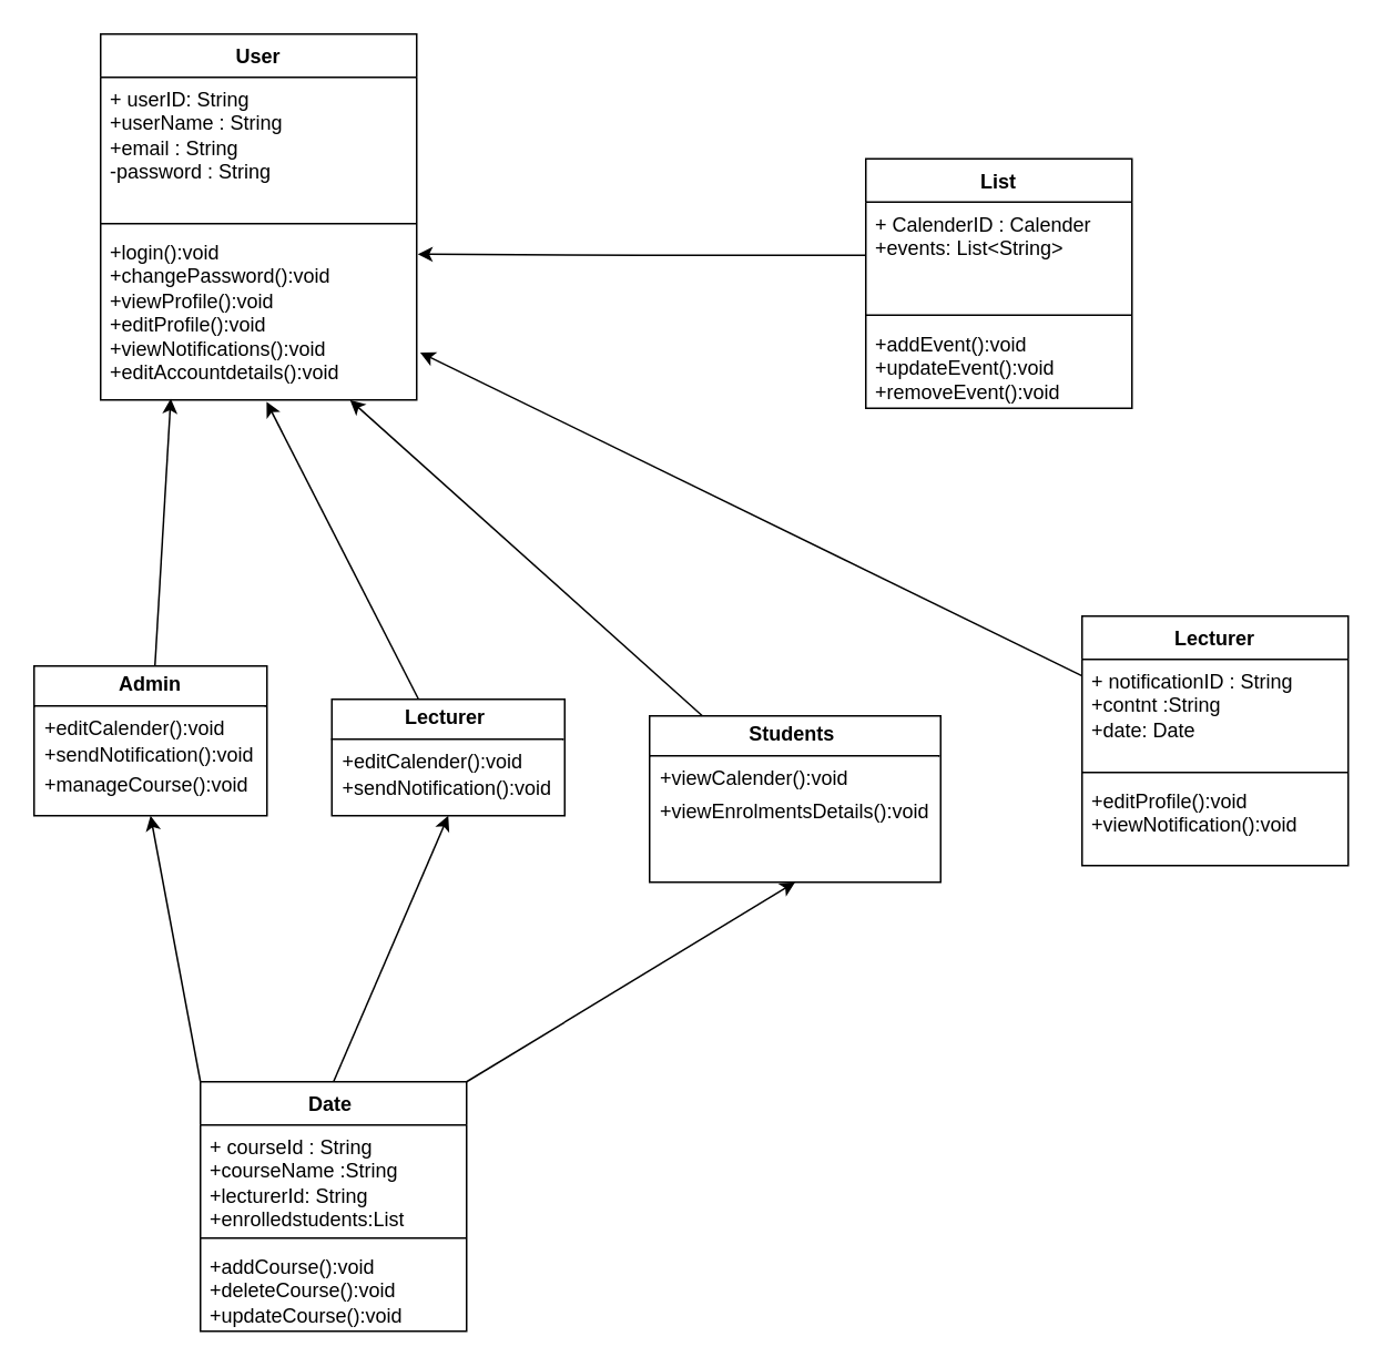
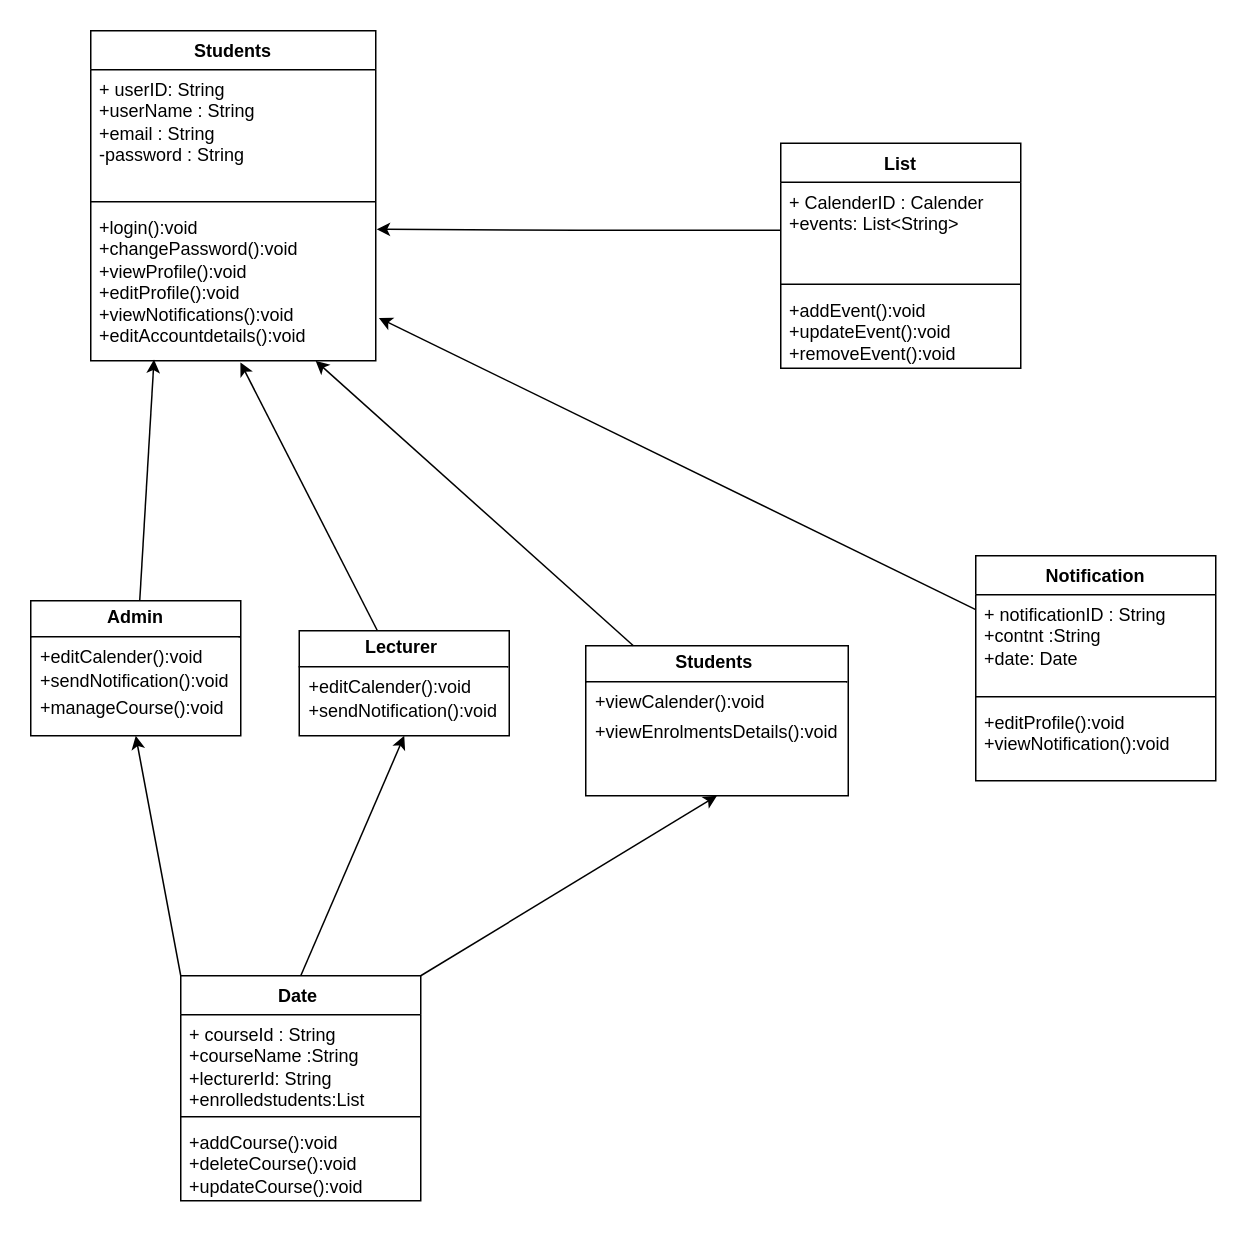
  <mxCell id="0" />
  <mxCell id="1" parent="0" />
- <mxCell id="2" value="User" style="swimlane;fontStyle=1;align=center;verticalAlign=top;childLayout=stackLayout;horizontal=1;startSize=26;horizontalStack=0;resizeParent=1;resizeParentMax=0;resizeLast=0;collapsible=1;marginBottom=0;whiteSpace=wrap;html=1;" parent="1" vertex="1"><mxGeometry x="60" y="20" width="190" height="220" as="geometry" /></mxCell>
+ <mxCell id="2" value="Students" style="swimlane;fontStyle=1;align=center;verticalAlign=top;childLayout=stackLayout;horizontal=1;startSize=26;horizontalStack=0;resizeParent=1;resizeParentMax=0;resizeLast=0;collapsible=1;marginBottom=0;whiteSpace=wrap;html=1;" parent="1" vertex="1"><mxGeometry x="60" y="20" width="190" height="220" as="geometry" /></mxCell>
  <mxCell id="3" value="+ userID: String&lt;div&gt;+userName : String&lt;/div&gt;&lt;div&gt;+email : String&lt;/div&gt;&lt;div&gt;-password : String&lt;/div&gt;&lt;div&gt;&lt;br&gt;&lt;/div&gt;" style="text;strokeColor=none;fillColor=none;align=left;verticalAlign=top;spacingLeft=4;spacingRight=4;overflow=hidden;rotatable=0;points=[[0,0.5],[1,0.5]];portConstraint=eastwest;whiteSpace=wrap;html=1;" parent="2" vertex="1"><mxGeometry y="26" width="190" height="84" as="geometry" /></mxCell>
  <mxCell id="4" value="" style="line;strokeWidth=1;fillColor=none;align=left;verticalAlign=middle;spacingTop=-1;spacingLeft=3;spacingRight=3;rotatable=0;labelPosition=right;points=[];portConstraint=eastwest;strokeColor=inherit;" parent="2" vertex="1"><mxGeometry y="110" width="190" height="8" as="geometry" /></mxCell>
  <mxCell id="5" value="+login():void&lt;div&gt;+changePassword():void&lt;/div&gt;&lt;div&gt;+viewProfile():void&lt;/div&gt;&lt;div&gt;+editProfile():void&lt;/div&gt;&lt;div&gt;+viewNotifications():void&lt;/div&gt;&lt;div&gt;+editAccountdetails():void&lt;/div&gt;&lt;div&gt;&amp;nbsp;&lt;/div&gt;&lt;div&gt;&lt;br&gt;&lt;/div&gt;&lt;div&gt;&lt;br&gt;&lt;/div&gt;" style="text;strokeColor=none;fillColor=none;align=left;verticalAlign=top;spacingLeft=4;spacingRight=4;overflow=hidden;rotatable=0;points=[[0,0.5],[1,0.5]];portConstraint=eastwest;whiteSpace=wrap;html=1;" parent="2" vertex="1"><mxGeometry y="118" width="190" height="102" as="geometry" /></mxCell>
  <mxCell id="6" style="rounded=0;orthogonalLoop=1;jettySize=auto;html=1;exitX=0.5;exitY=0;exitDx=0;exitDy=0;entryX=0.5;entryY=1;entryDx=0;entryDy=0;" parent="1" source="9" target="14" edge="1"><mxGeometry relative="1" as="geometry" /></mxCell>
  <mxCell id="7" style="rounded=0;orthogonalLoop=1;jettySize=auto;html=1;exitX=0;exitY=0;exitDx=0;exitDy=0;entryX=0.5;entryY=1;entryDx=0;entryDy=0;" parent="1" source="9" target="13" edge="1"><mxGeometry relative="1" as="geometry" /></mxCell>
  <mxCell id="8" style="rounded=0;orthogonalLoop=1;jettySize=auto;html=1;exitX=1;exitY=0;exitDx=0;exitDy=0;entryX=0.5;entryY=1;entryDx=0;entryDy=0;" parent="1" source="9" target="15" edge="1"><mxGeometry relative="1" as="geometry" /></mxCell>
  <mxCell id="9" value="Date&amp;nbsp;" style="swimlane;fontStyle=1;align=center;verticalAlign=top;childLayout=stackLayout;horizontal=1;startSize=26;horizontalStack=0;resizeParent=1;resizeParentMax=0;resizeLast=0;collapsible=1;marginBottom=0;whiteSpace=wrap;html=1;" parent="1" vertex="1"><mxGeometry x="120" y="650" width="160" height="150" as="geometry" /></mxCell>
  <mxCell id="10" value="+ courseId : String&lt;div&gt;+courseName :String&lt;/div&gt;&lt;div&gt;+lecturerId: String&lt;/div&gt;&lt;div&gt;+enrolledstudents:List&lt;/div&gt;&lt;div&gt;&lt;br&gt;&lt;/div&gt;" style="text;strokeColor=none;fillColor=none;align=left;verticalAlign=top;spacingLeft=4;spacingRight=4;overflow=hidden;rotatable=0;points=[[0,0.5],[1,0.5]];portConstraint=eastwest;whiteSpace=wrap;html=1;" parent="9" vertex="1"><mxGeometry y="26" width="160" height="64" as="geometry" /></mxCell>
  <mxCell id="11" value="" style="line;strokeWidth=1;fillColor=none;align=left;verticalAlign=middle;spacingTop=-1;spacingLeft=3;spacingRight=3;rotatable=0;labelPosition=right;points=[];portConstraint=eastwest;strokeColor=inherit;" parent="9" vertex="1"><mxGeometry y="90" width="160" height="8" as="geometry" /></mxCell>
  <mxCell id="12" value="+addCourse():void&amp;nbsp;&lt;div&gt;+deleteCourse():void&amp;nbsp;&lt;/div&gt;&lt;div&gt;+updateCourse():void&amp;nbsp;&lt;/div&gt;" style="text;strokeColor=none;fillColor=none;align=left;verticalAlign=top;spacingLeft=4;spacingRight=4;overflow=hidden;rotatable=0;points=[[0,0.5],[1,0.5]];portConstraint=eastwest;whiteSpace=wrap;html=1;" parent="9" vertex="1"><mxGeometry y="98" width="160" height="52" as="geometry" /></mxCell>
  <mxCell id="13" value="&lt;p style=&quot;margin:0px;margin-top:4px;text-align:center;&quot;&gt;&lt;b&gt;Admin&lt;/b&gt;&lt;/p&gt;&lt;hr size=&quot;1&quot; style=&quot;border-style:solid;&quot;&gt;&lt;div style=&quot;height:2px;&quot;&gt;&amp;nbsp; +editCalender():void&lt;/div&gt;&lt;div style=&quot;height:2px;&quot;&gt;&lt;br&gt;&lt;/div&gt;&lt;div style=&quot;height:2px;&quot;&gt;&lt;br&gt;&lt;/div&gt;&lt;div style=&quot;height:2px;&quot;&gt;&lt;br&gt;&lt;/div&gt;&lt;div style=&quot;height:2px;&quot;&gt;&lt;br&gt;&lt;/div&gt;&lt;div style=&quot;height:2px;&quot;&gt;&lt;br&gt;&lt;/div&gt;&lt;div style=&quot;height:2px;&quot;&gt;&lt;br&gt;&lt;/div&gt;&lt;div style=&quot;height:2px;&quot;&gt;&lt;br&gt;&lt;/div&gt;&lt;div style=&quot;height:2px;&quot;&gt;&amp;nbsp; +sendNotification():void&lt;/div&gt;&lt;div style=&quot;height:2px;&quot;&gt;&amp;nbsp;&lt;/div&gt;&lt;div style=&quot;height:2px;&quot;&gt;&lt;br&gt;&lt;/div&gt;&lt;div style=&quot;height:2px;&quot;&gt;&lt;br&gt;&lt;/div&gt;&lt;div style=&quot;height:2px;&quot;&gt;&lt;br&gt;&lt;/div&gt;&lt;div style=&quot;height:2px;&quot;&gt;&lt;br&gt;&lt;/div&gt;&lt;div style=&quot;height:2px;&quot;&gt;&lt;br&gt;&lt;/div&gt;&lt;div style=&quot;height:2px;&quot;&gt;&amp;nbsp;&amp;nbsp;&lt;/div&gt;&lt;div style=&quot;height:2px;&quot;&gt;&amp;nbsp; &amp;nbsp;&lt;/div&gt;&lt;div style=&quot;height:2px;&quot;&gt;&amp;nbsp; +manageCourse():void&amp;nbsp;&lt;/div&gt;&lt;div style=&quot;height:2px;&quot;&gt;&lt;br&gt;&lt;/div&gt;&lt;div style=&quot;height:2px;&quot;&gt;&lt;br&gt;&lt;/div&gt;&lt;div style=&quot;height:2px;&quot;&gt;&lt;br&gt;&lt;/div&gt;&lt;div style=&quot;height:2px;&quot;&gt;&lt;br&gt;&lt;/div&gt;&lt;div style=&quot;height:2px;&quot;&gt;&lt;br&gt;&lt;/div&gt;&lt;div style=&quot;height:2px;&quot;&gt;&amp;nbsp;&amp;nbsp;&lt;/div&gt;&lt;div style=&quot;height:2px;&quot;&gt;&amp;nbsp;&amp;nbsp;&lt;/div&gt;&lt;div style=&quot;height:2px;&quot;&gt;&amp;nbsp;&lt;/div&gt;" style="verticalAlign=top;align=left;overflow=fill;html=1;whiteSpace=wrap;" parent="1" vertex="1"><mxGeometry x="20" y="400" width="140" height="90" as="geometry" /></mxCell>
  <mxCell id="14" value="&lt;p style=&quot;margin:0px;margin-top:4px;text-align:center;&quot;&gt;&lt;b&gt;Lecturer&amp;nbsp;&lt;/b&gt;&lt;/p&gt;&lt;hr size=&quot;1&quot; style=&quot;border-style:solid;&quot;&gt;&lt;div style=&quot;height:2px;&quot;&gt;&amp;nbsp; +editCalender():void&lt;/div&gt;&lt;div style=&quot;height:2px;&quot;&gt;&lt;br&gt;&lt;/div&gt;&lt;div style=&quot;height:2px;&quot;&gt;&lt;br&gt;&lt;/div&gt;&lt;div style=&quot;height:2px;&quot;&gt;&lt;br&gt;&lt;/div&gt;&lt;div style=&quot;height:2px;&quot;&gt;&lt;br&gt;&lt;/div&gt;&lt;div style=&quot;height:2px;&quot;&gt;&lt;br&gt;&lt;/div&gt;&lt;div style=&quot;height:2px;&quot;&gt;&lt;br&gt;&lt;/div&gt;&lt;div style=&quot;height:2px;&quot;&gt;&lt;br&gt;&lt;/div&gt;&lt;div style=&quot;height:2px;&quot;&gt;&amp;nbsp; +sendNotification():void&lt;/div&gt;&lt;div style=&quot;height:2px;&quot;&gt;&amp;nbsp;&lt;/div&gt;&lt;div style=&quot;height:2px;&quot;&gt;&lt;br&gt;&lt;/div&gt;&lt;div style=&quot;height:2px;&quot;&gt;&lt;br&gt;&lt;/div&gt;&lt;div style=&quot;height:2px;&quot;&gt;&lt;br&gt;&lt;/div&gt;&lt;div style=&quot;height:2px;&quot;&gt;&lt;br&gt;&lt;/div&gt;&lt;div style=&quot;height:2px;&quot;&gt;&lt;br&gt;&lt;/div&gt;&lt;div style=&quot;height:2px;&quot;&gt;&amp;nbsp;&amp;nbsp;&lt;/div&gt;&lt;div style=&quot;height:2px;&quot;&gt;&amp;nbsp; &amp;nbsp;&lt;/div&gt;&lt;div style=&quot;height:2px;&quot;&gt;&amp;nbsp;&lt;/div&gt;&lt;div style=&quot;height:2px;&quot;&gt;&lt;br&gt;&lt;/div&gt;&lt;div style=&quot;height:2px;&quot;&gt;&lt;br&gt;&lt;/div&gt;&lt;div style=&quot;height:2px;&quot;&gt;&lt;br&gt;&lt;/div&gt;&lt;div style=&quot;height:2px;&quot;&gt;&lt;br&gt;&lt;/div&gt;&lt;div style=&quot;height:2px;&quot;&gt;&lt;br&gt;&lt;/div&gt;&lt;div style=&quot;height:2px;&quot;&gt;&amp;nbsp;&amp;nbsp;&lt;/div&gt;&lt;div style=&quot;height:2px;&quot;&gt;&amp;nbsp;&amp;nbsp;&lt;/div&gt;&lt;div style=&quot;height:2px;&quot;&gt;&amp;nbsp;&lt;/div&gt;" style="verticalAlign=top;align=left;overflow=fill;html=1;whiteSpace=wrap;" parent="1" vertex="1"><mxGeometry x="199" y="420" width="140" height="70" as="geometry" /></mxCell>
  <mxCell id="15" value="&lt;p style=&quot;margin:0px;margin-top:4px;text-align:center;&quot;&gt;&lt;b&gt;Students&amp;nbsp;&lt;/b&gt;&lt;/p&gt;&lt;hr size=&quot;1&quot; style=&quot;border-style:solid;&quot;&gt;&lt;div style=&quot;height:2px;&quot;&gt;&lt;span style=&quot;background-color: initial;&quot;&gt;&amp;nbsp; +viewCalender():void&lt;/span&gt;&lt;br&gt;&lt;/div&gt;&lt;div style=&quot;height:2px;&quot;&gt;&amp;nbsp;&lt;/div&gt;&lt;div style=&quot;height:2px;&quot;&gt;&lt;br&gt;&lt;/div&gt;&lt;div style=&quot;height:2px;&quot;&gt;&lt;br&gt;&lt;/div&gt;&lt;div style=&quot;height:2px;&quot;&gt;&lt;br&gt;&lt;/div&gt;&lt;div style=&quot;height:2px;&quot;&gt;&lt;br&gt;&lt;/div&gt;&lt;div style=&quot;height:2px;&quot;&gt;&lt;br&gt;&lt;/div&gt;&lt;div style=&quot;height:2px;&quot;&gt;&amp;nbsp;&amp;nbsp;&lt;/div&gt;&lt;div style=&quot;height:2px;&quot;&gt;&amp;nbsp; &amp;nbsp;&lt;/div&gt;&lt;div style=&quot;height:2px;&quot;&gt;&amp;nbsp;&lt;/div&gt;&lt;div style=&quot;height:2px;&quot;&gt;&amp;nbsp; +viewEnrolmentsDetails():void&lt;/div&gt;&lt;div style=&quot;height:2px;&quot;&gt;&lt;br&gt;&lt;/div&gt;&lt;div style=&quot;height:2px;&quot;&gt;&lt;br&gt;&lt;/div&gt;&lt;div style=&quot;height:2px;&quot;&gt;&lt;br&gt;&lt;/div&gt;&lt;div style=&quot;height:2px;&quot;&gt;&lt;br&gt;&lt;/div&gt;&lt;div style=&quot;height:2px;&quot;&gt;&amp;nbsp;&amp;nbsp;&lt;/div&gt;&lt;div style=&quot;height:2px;&quot;&gt;&amp;nbsp;&amp;nbsp;&lt;/div&gt;&lt;div style=&quot;height:2px;&quot;&gt;&amp;nbsp;&lt;/div&gt;" style="verticalAlign=top;align=left;overflow=fill;html=1;whiteSpace=wrap;" parent="1" vertex="1"><mxGeometry x="390" y="430" width="175" height="100" as="geometry" /></mxCell>
  <mxCell id="16" style="rounded=0;orthogonalLoop=1;jettySize=auto;html=1;entryX=0.222;entryY=0.992;entryDx=0;entryDy=0;entryPerimeter=0;" parent="1" source="13" target="5" edge="1"><mxGeometry relative="1" as="geometry" /></mxCell>
  <mxCell id="17" style="rounded=0;orthogonalLoop=1;jettySize=auto;html=1;entryX=0.525;entryY=1.011;entryDx=0;entryDy=0;entryPerimeter=0;" parent="1" source="14" target="5" edge="1"><mxGeometry relative="1" as="geometry" /></mxCell>
  <mxCell id="18" style="rounded=0;orthogonalLoop=1;jettySize=auto;html=1;entryX=0.789;entryY=1;entryDx=0;entryDy=0;entryPerimeter=0;" parent="1" source="15" target="5" edge="1"><mxGeometry relative="1" as="geometry" /></mxCell>
- <mxCell id="19" value="Lecturer" style="swimlane;fontStyle=1;align=center;verticalAlign=top;childLayout=stackLayout;horizontal=1;startSize=26;horizontalStack=0;resizeParent=1;resizeParentMax=0;resizeLast=0;collapsible=1;marginBottom=0;whiteSpace=wrap;html=1;" parent="1" vertex="1"><mxGeometry x="650" y="370" width="160" height="150" as="geometry" /></mxCell>
+ <mxCell id="19" value="Notification" style="swimlane;fontStyle=1;align=center;verticalAlign=top;childLayout=stackLayout;horizontal=1;startSize=26;horizontalStack=0;resizeParent=1;resizeParentMax=0;resizeLast=0;collapsible=1;marginBottom=0;whiteSpace=wrap;html=1;" parent="1" vertex="1"><mxGeometry x="650" y="370" width="160" height="150" as="geometry" /></mxCell>
  <mxCell id="20" value="+ notificationID : String&lt;div&gt;+contnt :String&lt;/div&gt;&lt;div&gt;+date: Date&lt;/div&gt;&lt;div&gt;&lt;br&gt;&lt;/div&gt;" style="text;strokeColor=none;fillColor=none;align=left;verticalAlign=top;spacingLeft=4;spacingRight=4;overflow=hidden;rotatable=0;points=[[0,0.5],[1,0.5]];portConstraint=eastwest;whiteSpace=wrap;html=1;" parent="19" vertex="1"><mxGeometry y="26" width="160" height="64" as="geometry" /></mxCell>
  <mxCell id="21" value="" style="line;strokeWidth=1;fillColor=none;align=left;verticalAlign=middle;spacingTop=-1;spacingLeft=3;spacingRight=3;rotatable=0;labelPosition=right;points=[];portConstraint=eastwest;strokeColor=inherit;" parent="19" vertex="1"><mxGeometry y="90" width="160" height="8" as="geometry" /></mxCell>
  <mxCell id="22" value="+editProfile():void&amp;nbsp;&lt;div&gt;+viewNotification():void&amp;nbsp;&lt;/div&gt;" style="text;strokeColor=none;fillColor=none;align=left;verticalAlign=top;spacingLeft=4;spacingRight=4;overflow=hidden;rotatable=0;points=[[0,0.5],[1,0.5]];portConstraint=eastwest;whiteSpace=wrap;html=1;" parent="19" vertex="1"><mxGeometry y="98" width="160" height="52" as="geometry" /></mxCell>
  <mxCell id="23" style="rounded=0;orthogonalLoop=1;jettySize=auto;html=1;entryX=1.011;entryY=0.72;entryDx=0;entryDy=0;entryPerimeter=0;" parent="1" source="19" target="5" edge="1"><mxGeometry relative="1" as="geometry" /></mxCell>
  <mxCell id="24" value="List" style="swimlane;fontStyle=1;align=center;verticalAlign=top;childLayout=stackLayout;horizontal=1;startSize=26;horizontalStack=0;resizeParent=1;resizeParentMax=0;resizeLast=0;collapsible=1;marginBottom=0;whiteSpace=wrap;html=1;" parent="1" vertex="1"><mxGeometry x="520" y="95" width="160" height="150" as="geometry" /></mxCell>
  <mxCell id="25" value="+ CalenderID : Calender&lt;div&gt;+events: List&amp;lt;String&amp;gt;&lt;/div&gt;&lt;div&gt;&lt;br&gt;&lt;/div&gt;" style="text;strokeColor=none;fillColor=none;align=left;verticalAlign=top;spacingLeft=4;spacingRight=4;overflow=hidden;rotatable=0;points=[[0,0.5],[1,0.5]];portConstraint=eastwest;whiteSpace=wrap;html=1;" parent="24" vertex="1"><mxGeometry y="26" width="160" height="64" as="geometry" /></mxCell>
  <mxCell id="26" value="" style="line;strokeWidth=1;fillColor=none;align=left;verticalAlign=middle;spacingTop=-1;spacingLeft=3;spacingRight=3;rotatable=0;labelPosition=right;points=[];portConstraint=eastwest;strokeColor=inherit;" parent="24" vertex="1"><mxGeometry y="90" width="160" height="8" as="geometry" /></mxCell>
  <mxCell id="27" value="+addEvent():void&lt;div&gt;+updateEvent():void&lt;/div&gt;&lt;div&gt;+removeEvent():void&lt;/div&gt;" style="text;strokeColor=none;fillColor=none;align=left;verticalAlign=top;spacingLeft=4;spacingRight=4;overflow=hidden;rotatable=0;points=[[0,0.5],[1,0.5]];portConstraint=eastwest;whiteSpace=wrap;html=1;" parent="24" vertex="1"><mxGeometry y="98" width="160" height="52" as="geometry" /></mxCell>
  <mxCell id="28" style="edgeStyle=orthogonalEdgeStyle;rounded=0;orthogonalLoop=1;jettySize=auto;html=1;entryX=1.003;entryY=0.141;entryDx=0;entryDy=0;entryPerimeter=0;" parent="1" source="25" target="5" edge="1"><mxGeometry relative="1" as="geometry" /></mxCell>
